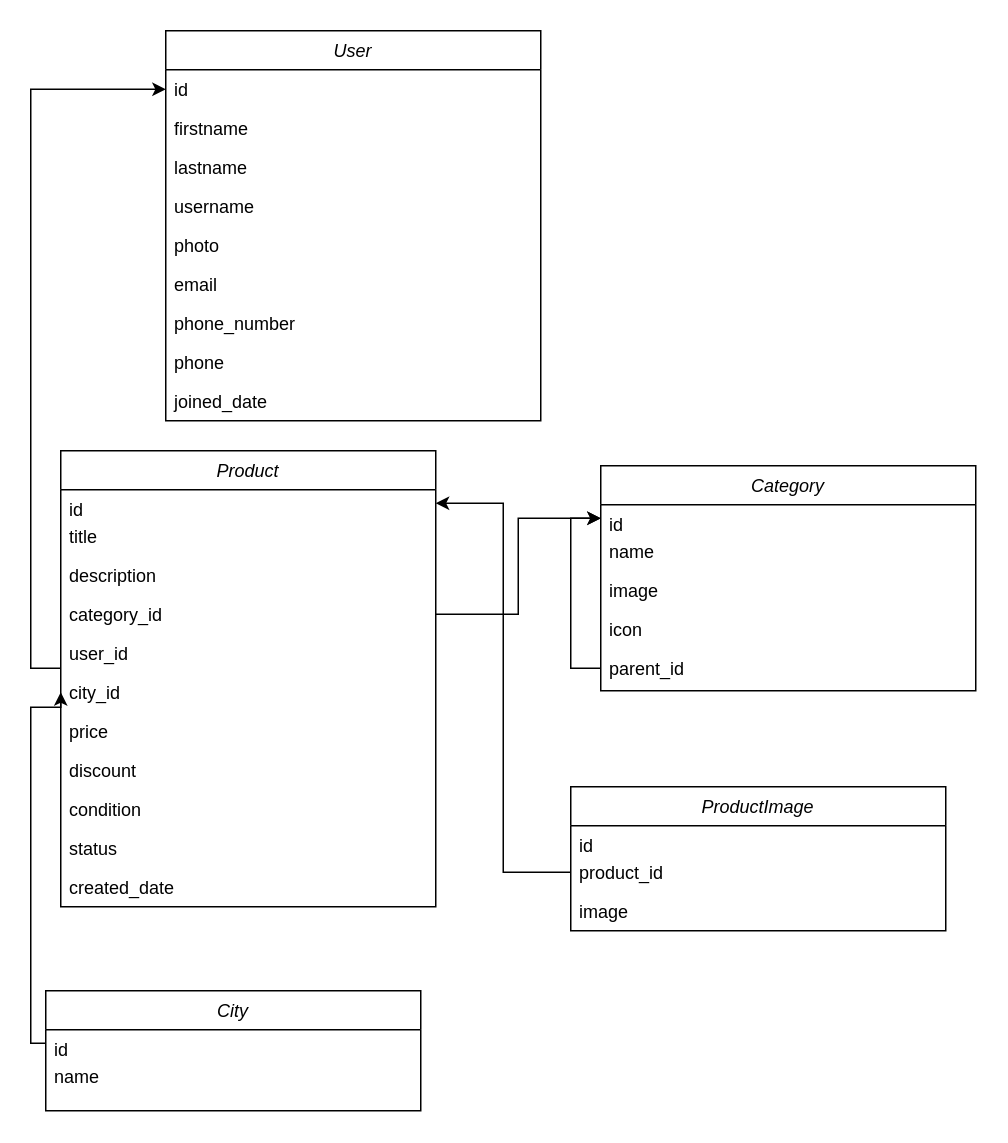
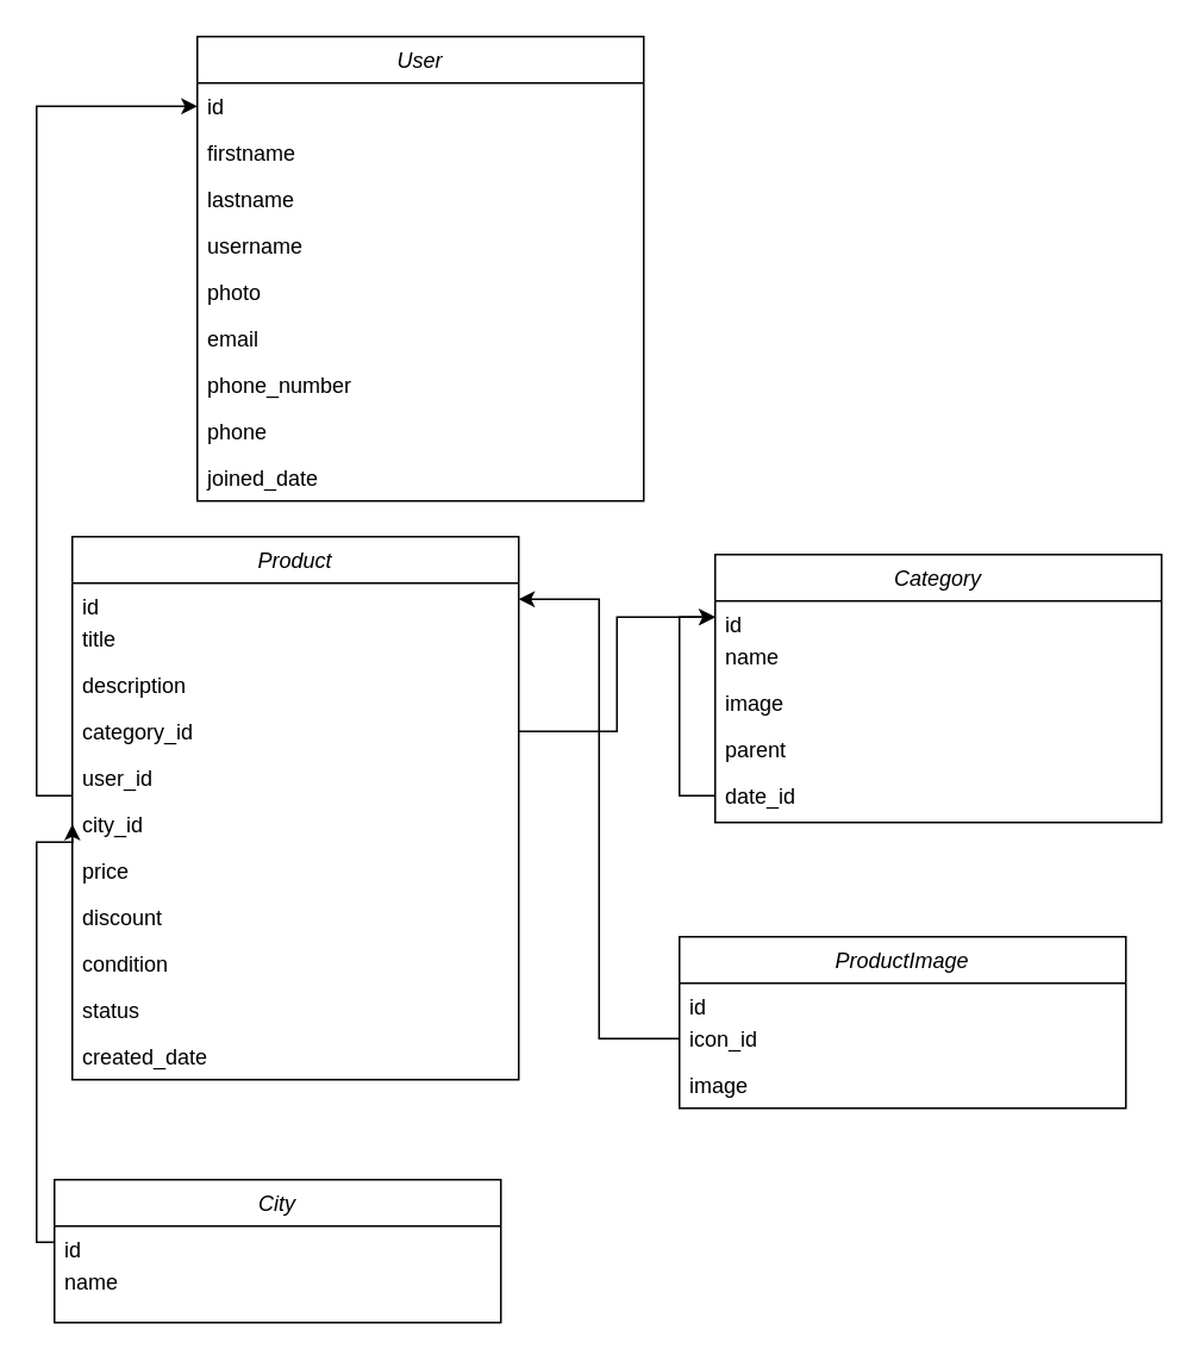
  <mxCell id="0" />
  <mxCell id="1" parent="0" />
  <mxCell id="2" value="User" style="swimlane;fontStyle=2;align=center;verticalAlign=top;childLayout=stackLayout;horizontal=1;startSize=26;horizontalStack=0;resizeParent=1;resizeLast=0;collapsible=1;marginBottom=0;rounded=0;shadow=0;strokeWidth=1;" parent="1" vertex="1"><mxGeometry x="110" y="20" width="250" height="260" as="geometry"><mxRectangle x="230" y="140" width="160" height="26" as="alternateBounds" /></mxGeometry></mxCell>
  <mxCell id="3" value="id" style="text;align=left;verticalAlign=top;spacingLeft=4;spacingRight=4;overflow=hidden;rotatable=0;points=[[0,0.5],[1,0.5]];portConstraint=eastwest;" parent="2" vertex="1"><mxGeometry y="26" width="250" height="26" as="geometry" /></mxCell>
  <mxCell id="4" value="firstname" style="text;align=left;verticalAlign=top;spacingLeft=4;spacingRight=4;overflow=hidden;rotatable=0;points=[[0,0.5],[1,0.5]];portConstraint=eastwest;rounded=0;shadow=0;html=0;" parent="2" vertex="1"><mxGeometry y="52" width="250" height="26" as="geometry" /></mxCell>
  <mxCell id="5" value="lastname" style="text;align=left;verticalAlign=top;spacingLeft=4;spacingRight=4;overflow=hidden;rotatable=0;points=[[0,0.5],[1,0.5]];portConstraint=eastwest;rounded=0;shadow=0;html=0;" vertex="1" parent="2"><mxGeometry y="78" width="250" height="26" as="geometry" /></mxCell>
  <mxCell id="6" value="username" style="text;align=left;verticalAlign=top;spacingLeft=4;spacingRight=4;overflow=hidden;rotatable=0;points=[[0,0.5],[1,0.5]];portConstraint=eastwest;rounded=0;shadow=0;html=0;" vertex="1" parent="2"><mxGeometry y="104" width="250" height="26" as="geometry" /></mxCell>
  <mxCell id="7" value="photo" style="text;align=left;verticalAlign=top;spacingLeft=4;spacingRight=4;overflow=hidden;rotatable=0;points=[[0,0.5],[1,0.5]];portConstraint=eastwest;rounded=0;shadow=0;html=0;" vertex="1" parent="2"><mxGeometry y="130" width="250" height="26" as="geometry" /></mxCell>
  <mxCell id="8" value="email" style="text;align=left;verticalAlign=top;spacingLeft=4;spacingRight=4;overflow=hidden;rotatable=0;points=[[0,0.5],[1,0.5]];portConstraint=eastwest;rounded=0;shadow=0;html=0;" parent="2" vertex="1"><mxGeometry y="156" width="250" height="26" as="geometry" /></mxCell>
  <mxCell id="9" value="phone_number" style="text;align=left;verticalAlign=top;spacingLeft=4;spacingRight=4;overflow=hidden;rotatable=0;points=[[0,0.5],[1,0.5]];portConstraint=eastwest;rounded=0;shadow=0;html=0;" vertex="1" parent="2"><mxGeometry y="182" width="250" height="26" as="geometry" /></mxCell>
  <mxCell id="10" value="phone" style="text;align=left;verticalAlign=top;spacingLeft=4;spacingRight=4;overflow=hidden;rotatable=0;points=[[0,0.5],[1,0.5]];portConstraint=eastwest;rounded=0;shadow=0;html=0;" vertex="1" parent="2"><mxGeometry y="208" width="250" height="26" as="geometry" /></mxCell>
  <mxCell id="11" value="joined_date" style="text;align=left;verticalAlign=top;spacingLeft=4;spacingRight=4;overflow=hidden;rotatable=0;points=[[0,0.5],[1,0.5]];portConstraint=eastwest;rounded=0;shadow=0;html=0;" vertex="1" parent="2"><mxGeometry y="234" width="250" height="26" as="geometry" /></mxCell>
  <mxCell id="12" value="Product" style="swimlane;fontStyle=2;align=center;verticalAlign=top;childLayout=stackLayout;horizontal=1;startSize=26;horizontalStack=0;resizeParent=1;resizeLast=0;collapsible=1;marginBottom=0;rounded=0;shadow=0;strokeWidth=1;" vertex="1" parent="1"><mxGeometry x="40" y="300" width="250" height="304" as="geometry"><mxRectangle x="230" y="140" width="160" height="26" as="alternateBounds" /></mxGeometry></mxCell>
  <mxCell id="13" value="id" style="text;align=left;verticalAlign=top;spacingLeft=4;spacingRight=4;overflow=hidden;rotatable=0;points=[[0,0.5],[1,0.5]];portConstraint=eastwest;" vertex="1" parent="12"><mxGeometry y="26" width="250" height="18" as="geometry" /></mxCell>
  <mxCell id="14" value="title" style="text;align=left;verticalAlign=top;spacingLeft=4;spacingRight=4;overflow=hidden;rotatable=0;points=[[0,0.5],[1,0.5]];portConstraint=eastwest;rounded=0;shadow=0;html=0;" vertex="1" parent="12"><mxGeometry y="44" width="250" height="26" as="geometry" /></mxCell>
  <mxCell id="15" value="description" style="text;align=left;verticalAlign=top;spacingLeft=4;spacingRight=4;overflow=hidden;rotatable=0;points=[[0,0.5],[1,0.5]];portConstraint=eastwest;rounded=0;shadow=0;html=0;" vertex="1" parent="12"><mxGeometry y="70" width="250" height="26" as="geometry" /></mxCell>
  <mxCell id="16" value="category_id" style="text;align=left;verticalAlign=top;spacingLeft=4;spacingRight=4;overflow=hidden;rotatable=0;points=[[0,0.5],[1,0.5]];portConstraint=eastwest;rounded=0;shadow=0;html=0;" vertex="1" parent="12"><mxGeometry y="96" width="250" height="26" as="geometry" /></mxCell>
  <mxCell id="17" value="user_id" style="text;align=left;verticalAlign=top;spacingLeft=4;spacingRight=4;overflow=hidden;rotatable=0;points=[[0,0.5],[1,0.5]];portConstraint=eastwest;rounded=0;shadow=0;html=0;" vertex="1" parent="12"><mxGeometry y="122" width="250" height="26" as="geometry" /></mxCell>
  <mxCell id="18" value="city_id" style="text;align=left;verticalAlign=top;spacingLeft=4;spacingRight=4;overflow=hidden;rotatable=0;points=[[0,0.5],[1,0.5]];portConstraint=eastwest;rounded=0;shadow=0;html=0;" vertex="1" parent="12"><mxGeometry y="148" width="250" height="26" as="geometry" /></mxCell>
  <mxCell id="19" value="price" style="text;align=left;verticalAlign=top;spacingLeft=4;spacingRight=4;overflow=hidden;rotatable=0;points=[[0,0.5],[1,0.5]];portConstraint=eastwest;rounded=0;shadow=0;html=0;" vertex="1" parent="12"><mxGeometry y="174" width="250" height="26" as="geometry" /></mxCell>
  <mxCell id="20" value="discount" style="text;align=left;verticalAlign=top;spacingLeft=4;spacingRight=4;overflow=hidden;rotatable=0;points=[[0,0.5],[1,0.5]];portConstraint=eastwest;rounded=0;shadow=0;html=0;" vertex="1" parent="12"><mxGeometry y="200" width="250" height="26" as="geometry" /></mxCell>
  <mxCell id="21" value="condition" style="text;align=left;verticalAlign=top;spacingLeft=4;spacingRight=4;overflow=hidden;rotatable=0;points=[[0,0.5],[1,0.5]];portConstraint=eastwest;rounded=0;shadow=0;html=0;" vertex="1" parent="12"><mxGeometry y="226" width="250" height="26" as="geometry" /></mxCell>
  <mxCell id="22" value="status" style="text;align=left;verticalAlign=top;spacingLeft=4;spacingRight=4;overflow=hidden;rotatable=0;points=[[0,0.5],[1,0.5]];portConstraint=eastwest;rounded=0;shadow=0;html=0;" vertex="1" parent="12"><mxGeometry y="252" width="250" height="26" as="geometry" /></mxCell>
  <mxCell id="23" value="created_date" style="text;align=left;verticalAlign=top;spacingLeft=4;spacingRight=4;overflow=hidden;rotatable=0;points=[[0,0.5],[1,0.5]];portConstraint=eastwest;rounded=0;shadow=0;html=0;" vertex="1" parent="12"><mxGeometry y="278" width="250" height="26" as="geometry" /></mxCell>
  <mxCell id="24" value="Category" style="swimlane;fontStyle=2;align=center;verticalAlign=top;childLayout=stackLayout;horizontal=1;startSize=26;horizontalStack=0;resizeParent=1;resizeLast=0;collapsible=1;marginBottom=0;rounded=0;shadow=0;strokeWidth=1;" vertex="1" parent="1"><mxGeometry x="400" y="310" width="250" height="150" as="geometry"><mxRectangle x="230" y="140" width="160" height="26" as="alternateBounds" /></mxGeometry></mxCell>
  <mxCell id="25" value="id" style="text;align=left;verticalAlign=top;spacingLeft=4;spacingRight=4;overflow=hidden;rotatable=0;points=[[0,0.5],[1,0.5]];portConstraint=eastwest;" vertex="1" parent="24"><mxGeometry y="26" width="250" height="18" as="geometry" /></mxCell>
  <mxCell id="26" value="name" style="text;align=left;verticalAlign=top;spacingLeft=4;spacingRight=4;overflow=hidden;rotatable=0;points=[[0,0.5],[1,0.5]];portConstraint=eastwest;rounded=0;shadow=0;html=0;" vertex="1" parent="24"><mxGeometry y="44" width="250" height="26" as="geometry" /></mxCell>
  <mxCell id="27" value="image" style="text;align=left;verticalAlign=top;spacingLeft=4;spacingRight=4;overflow=hidden;rotatable=0;points=[[0,0.5],[1,0.5]];portConstraint=eastwest;rounded=0;shadow=0;html=0;" vertex="1" parent="24"><mxGeometry y="70" width="250" height="26" as="geometry" /></mxCell>
- <mxCell id="28" value="icon" style="text;align=left;verticalAlign=top;spacingLeft=4;spacingRight=4;overflow=hidden;rotatable=0;points=[[0,0.5],[1,0.5]];portConstraint=eastwest;rounded=0;shadow=0;html=0;" vertex="1" parent="24"><mxGeometry y="96" width="250" height="26" as="geometry" /></mxCell>
+ <mxCell id="28" value="parent" style="text;align=left;verticalAlign=top;spacingLeft=4;spacingRight=4;overflow=hidden;rotatable=0;points=[[0,0.5],[1,0.5]];portConstraint=eastwest;rounded=0;shadow=0;html=0;" vertex="1" parent="24"><mxGeometry y="96" width="250" height="26" as="geometry" /></mxCell>
  <mxCell id="29" style="edgeStyle=orthogonalEdgeStyle;rounded=0;orthogonalLoop=1;jettySize=auto;html=1;entryX=0;entryY=0.5;entryDx=0;entryDy=0;" edge="1" parent="24" source="30" target="25"><mxGeometry relative="1" as="geometry" /></mxCell>
- <mxCell id="30" value="parent_id" style="text;align=left;verticalAlign=top;spacingLeft=4;spacingRight=4;overflow=hidden;rotatable=0;points=[[0,0.5],[1,0.5]];portConstraint=eastwest;rounded=0;shadow=0;html=0;" vertex="1" parent="24"><mxGeometry y="122" width="250" height="26" as="geometry" /></mxCell>
+ <mxCell id="30" value="date_id" style="text;align=left;verticalAlign=top;spacingLeft=4;spacingRight=4;overflow=hidden;rotatable=0;points=[[0,0.5],[1,0.5]];portConstraint=eastwest;rounded=0;shadow=0;html=0;" vertex="1" parent="24"><mxGeometry y="122" width="250" height="26" as="geometry" /></mxCell>
  <mxCell id="31" style="edgeStyle=orthogonalEdgeStyle;rounded=0;orthogonalLoop=1;jettySize=auto;html=1;entryX=0;entryY=0.5;entryDx=0;entryDy=0;" edge="1" parent="1" source="16" target="25"><mxGeometry relative="1" as="geometry" /></mxCell>
  <mxCell id="32" style="edgeStyle=orthogonalEdgeStyle;rounded=0;orthogonalLoop=1;jettySize=auto;html=1;entryX=0;entryY=0.5;entryDx=0;entryDy=0;" edge="1" parent="1" source="17" target="3"><mxGeometry relative="1" as="geometry"><Array as="points"><mxPoint x="20" y="445" /><mxPoint x="20" y="59" /></Array></mxGeometry></mxCell>
  <mxCell id="33" value="City" style="swimlane;fontStyle=2;align=center;verticalAlign=top;childLayout=stackLayout;horizontal=1;startSize=26;horizontalStack=0;resizeParent=1;resizeLast=0;collapsible=1;marginBottom=0;rounded=0;shadow=0;strokeWidth=1;" vertex="1" parent="1"><mxGeometry x="30" y="660" width="250" height="80" as="geometry"><mxRectangle x="230" y="140" width="160" height="26" as="alternateBounds" /></mxGeometry></mxCell>
  <mxCell id="34" value="id" style="text;align=left;verticalAlign=top;spacingLeft=4;spacingRight=4;overflow=hidden;rotatable=0;points=[[0,0.5],[1,0.5]];portConstraint=eastwest;" vertex="1" parent="33"><mxGeometry y="26" width="250" height="18" as="geometry" /></mxCell>
  <mxCell id="35" value="name" style="text;align=left;verticalAlign=top;spacingLeft=4;spacingRight=4;overflow=hidden;rotatable=0;points=[[0,0.5],[1,0.5]];portConstraint=eastwest;rounded=0;shadow=0;html=0;" vertex="1" parent="33"><mxGeometry y="44" width="250" height="26" as="geometry" /></mxCell>
  <mxCell id="36" style="edgeStyle=orthogonalEdgeStyle;rounded=0;orthogonalLoop=1;jettySize=auto;html=1;entryX=0;entryY=0.5;entryDx=0;entryDy=0;" edge="1" parent="1" source="34" target="18"><mxGeometry relative="1" as="geometry"><Array as="points"><mxPoint x="20" y="695" /><mxPoint x="20" y="471" /></Array></mxGeometry></mxCell>
  <mxCell id="37" value="ProductImage" style="swimlane;fontStyle=2;align=center;verticalAlign=top;childLayout=stackLayout;horizontal=1;startSize=26;horizontalStack=0;resizeParent=1;resizeLast=0;collapsible=1;marginBottom=0;rounded=0;shadow=0;strokeWidth=1;" vertex="1" parent="1"><mxGeometry x="380" y="524" width="250" height="96" as="geometry"><mxRectangle x="230" y="140" width="160" height="26" as="alternateBounds" /></mxGeometry></mxCell>
  <mxCell id="38" value="id" style="text;align=left;verticalAlign=top;spacingLeft=4;spacingRight=4;overflow=hidden;rotatable=0;points=[[0,0.5],[1,0.5]];portConstraint=eastwest;" vertex="1" parent="37"><mxGeometry y="26" width="250" height="18" as="geometry" /></mxCell>
- <mxCell id="39" value="product_id" style="text;align=left;verticalAlign=top;spacingLeft=4;spacingRight=4;overflow=hidden;rotatable=0;points=[[0,0.5],[1,0.5]];portConstraint=eastwest;rounded=0;shadow=0;html=0;" vertex="1" parent="37"><mxGeometry y="44" width="250" height="26" as="geometry" /></mxCell>
+ <mxCell id="39" value="icon_id" style="text;align=left;verticalAlign=top;spacingLeft=4;spacingRight=4;overflow=hidden;rotatable=0;points=[[0,0.5],[1,0.5]];portConstraint=eastwest;rounded=0;shadow=0;html=0;" vertex="1" parent="37"><mxGeometry y="44" width="250" height="26" as="geometry" /></mxCell>
  <mxCell id="40" value="image" style="text;align=left;verticalAlign=top;spacingLeft=4;spacingRight=4;overflow=hidden;rotatable=0;points=[[0,0.5],[1,0.5]];portConstraint=eastwest;rounded=0;shadow=0;html=0;" vertex="1" parent="37"><mxGeometry y="70" width="250" height="26" as="geometry" /></mxCell>
  <mxCell id="41" style="edgeStyle=orthogonalEdgeStyle;rounded=0;orthogonalLoop=1;jettySize=auto;html=1;" edge="1" parent="1" source="39" target="13"><mxGeometry relative="1" as="geometry" /></mxCell>
